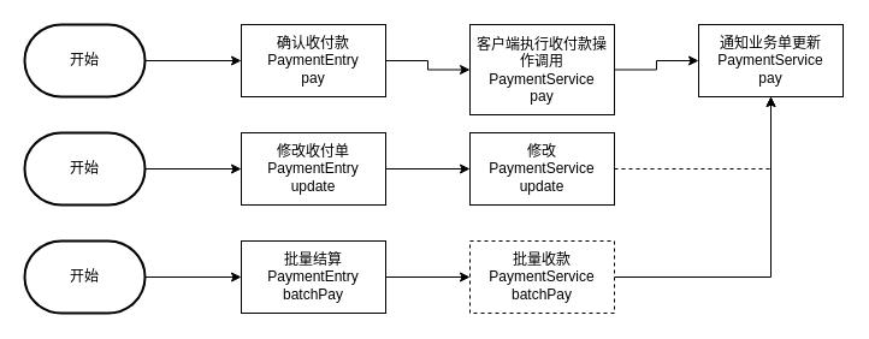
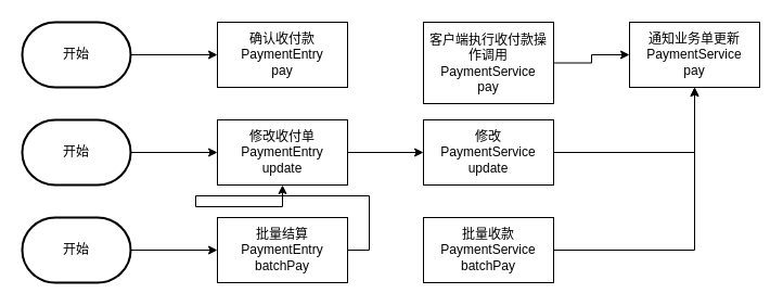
  <mxCell id="0" />
  <mxCell id="1" parent="0" />
  <mxCell id="2" value="通知业务单更新&lt;br&gt;PaymentService&lt;br&gt;pay" style="rounded=0;whiteSpace=wrap;html=1;" parent="1" vertex="1"><mxGeometry x="580" y="20" width="120" height="60" as="geometry" /></mxCell>
  <mxCell id="3" style="edgeStyle=orthogonalEdgeStyle;rounded=0;orthogonalLoop=1;jettySize=auto;html=1;exitX=1;exitY=0.5;exitDx=0;exitDy=0;entryX=0;entryY=0.5;entryDx=0;entryDy=0;" parent="1" source="4" target="2" edge="1"><mxGeometry relative="1" as="geometry" /></mxCell>
  <mxCell id="4" value="客户端执行收付款操作调用&lt;br&gt;PaymentService&lt;br&gt;pay" style="rounded=0;whiteSpace=wrap;html=1;" parent="1" vertex="1"><mxGeometry x="390" y="20" width="120" height="75" as="geometry" /></mxCell>
- <mxCell id="5" style="edgeStyle=orthogonalEdgeStyle;rounded=0;orthogonalLoop=1;jettySize=auto;html=1;exitX=1;exitY=0.5;exitDx=0;exitDy=0;entryX=0.5;entryY=1;entryDx=0;entryDy=0;dashed=1;" parent="1" source="6" target="2" edge="1"><mxGeometry relative="1" as="geometry" /></mxCell>
+ <mxCell id="5" style="edgeStyle=orthogonalEdgeStyle;rounded=0;orthogonalLoop=1;jettySize=auto;html=1;exitX=1;exitY=0.5;exitDx=0;exitDy=0;entryX=0.5;entryY=1;entryDx=0;entryDy=0;" parent="1" source="6" target="2" edge="1"><mxGeometry relative="1" as="geometry" /></mxCell>
  <mxCell id="6" value="修改&lt;br&gt;PaymentService&lt;br&gt;update" style="rounded=0;whiteSpace=wrap;html=1;" parent="1" vertex="1"><mxGeometry x="390" y="110" width="120" height="60" as="geometry" /></mxCell>
  <mxCell id="7" style="edgeStyle=orthogonalEdgeStyle;rounded=0;orthogonalLoop=1;jettySize=auto;html=1;exitX=1;exitY=0.5;exitDx=0;exitDy=0;entryX=0.5;entryY=1;entryDx=0;entryDy=0;" parent="1" source="8" target="2" edge="1"><mxGeometry relative="1" as="geometry" /></mxCell>
- <mxCell id="8" value="批量收款&lt;br&gt;PaymentService&lt;br&gt;batchPay" style="rounded=0;whiteSpace=wrap;html=1;dashed=1;" parent="1" vertex="1"><mxGeometry x="390" y="200" width="120" height="60" as="geometry" /></mxCell>
- <mxCell id="9" style="edgeStyle=orthogonalEdgeStyle;rounded=0;orthogonalLoop=1;jettySize=auto;html=1;exitX=1;exitY=0.5;exitDx=0;exitDy=0;entryX=0;entryY=0.5;entryDx=0;entryDy=0;" parent="1" source="10" target="4" edge="1"><mxGeometry relative="1" as="geometry" /></mxCell>
+ <mxCell id="8" value="批量收款&lt;br&gt;PaymentService&lt;br&gt;batchPay" style="rounded=0;whiteSpace=wrap;html=1;" parent="1" vertex="1"><mxGeometry x="390" y="200" width="120" height="60" as="geometry" /></mxCell>
  <mxCell id="10" value="确认收付款&lt;br&gt;PaymentEntry&lt;br&gt;pay" style="rounded=0;whiteSpace=wrap;html=1;" parent="1" vertex="1"><mxGeometry x="200" y="20" width="120" height="60" as="geometry" /></mxCell>
  <mxCell id="11" style="edgeStyle=orthogonalEdgeStyle;rounded=0;orthogonalLoop=1;jettySize=auto;html=1;exitX=1;exitY=0.5;exitDx=0;exitDy=0;entryX=0;entryY=0.5;entryDx=0;entryDy=0;" parent="1" source="12" target="6" edge="1"><mxGeometry relative="1" as="geometry" /></mxCell>
  <mxCell id="12" value="修改收付单&lt;br&gt;PaymentEntry&lt;br&gt;update" style="rounded=0;whiteSpace=wrap;html=1;" parent="1" vertex="1"><mxGeometry x="200" y="110" width="120" height="60" as="geometry" /></mxCell>
- <mxCell id="13" style="edgeStyle=orthogonalEdgeStyle;rounded=0;orthogonalLoop=1;jettySize=auto;html=1;exitX=1;exitY=0.5;exitDx=0;exitDy=0;" parent="1" source="14" target="8" edge="1"><mxGeometry relative="1" as="geometry" /></mxCell>
+ <mxCell id="13" style="edgeStyle=orthogonalEdgeStyle;rounded=0;orthogonalLoop=1;jettySize=auto;html=1;exitX=1;exitY=0.5;exitDx=0;exitDy=0;" parent="1" source="14" target="12" edge="1"><mxGeometry relative="1" as="geometry" /></mxCell>
  <mxCell id="14" value="批量结算PaymentEntry&lt;br&gt;batchPay" style="rounded=0;whiteSpace=wrap;html=1;" parent="1" vertex="1"><mxGeometry x="200" y="200" width="120" height="60" as="geometry" /></mxCell>
  <mxCell id="15" style="edgeStyle=orthogonalEdgeStyle;rounded=0;orthogonalLoop=1;jettySize=auto;html=1;exitX=1;exitY=0.5;exitDx=0;exitDy=0;exitPerimeter=0;" parent="1" source="16" target="10" edge="1"><mxGeometry relative="1" as="geometry" /></mxCell>
  <mxCell id="16" value="开始" style="strokeWidth=2;html=1;shape=mxgraph.flowchart.terminator;whiteSpace=wrap;" parent="1" vertex="1"><mxGeometry x="20" y="20" width="100" height="60" as="geometry" /></mxCell>
  <mxCell id="17" style="edgeStyle=orthogonalEdgeStyle;rounded=0;orthogonalLoop=1;jettySize=auto;html=1;exitX=1;exitY=0.5;exitDx=0;exitDy=0;exitPerimeter=0;" parent="1" source="18" target="12" edge="1"><mxGeometry relative="1" as="geometry" /></mxCell>
  <mxCell id="18" value="开始" style="strokeWidth=2;html=1;shape=mxgraph.flowchart.terminator;whiteSpace=wrap;" parent="1" vertex="1"><mxGeometry x="20" y="110" width="100" height="60" as="geometry" /></mxCell>
  <mxCell id="19" style="edgeStyle=orthogonalEdgeStyle;rounded=0;orthogonalLoop=1;jettySize=auto;html=1;exitX=1;exitY=0.5;exitDx=0;exitDy=0;exitPerimeter=0;entryX=0;entryY=0.5;entryDx=0;entryDy=0;" parent="1" source="20" target="14" edge="1"><mxGeometry relative="1" as="geometry" /></mxCell>
  <mxCell id="20" value="开始" style="strokeWidth=2;html=1;shape=mxgraph.flowchart.terminator;whiteSpace=wrap;" parent="1" vertex="1"><mxGeometry x="20" y="200" width="100" height="60" as="geometry" /></mxCell>
